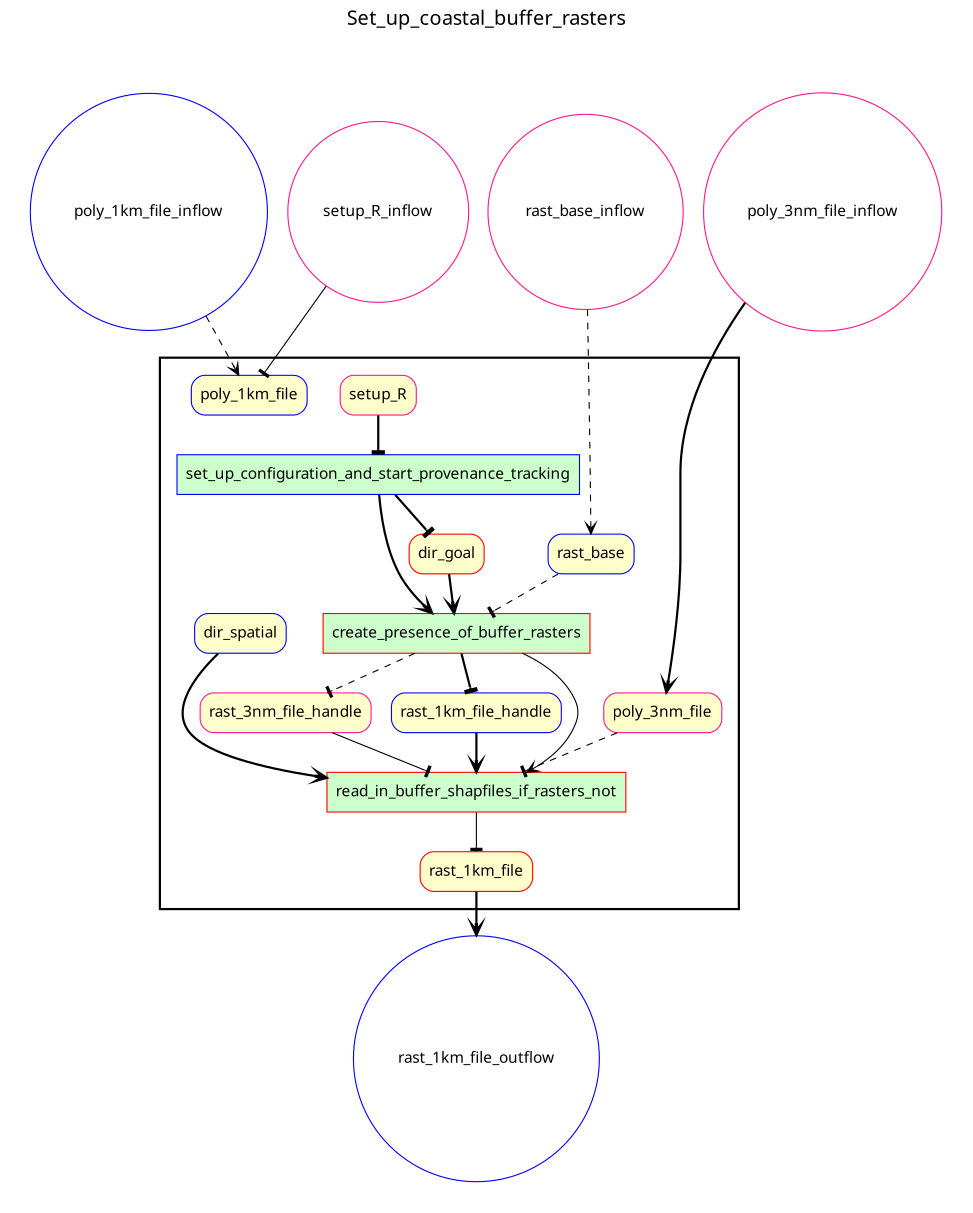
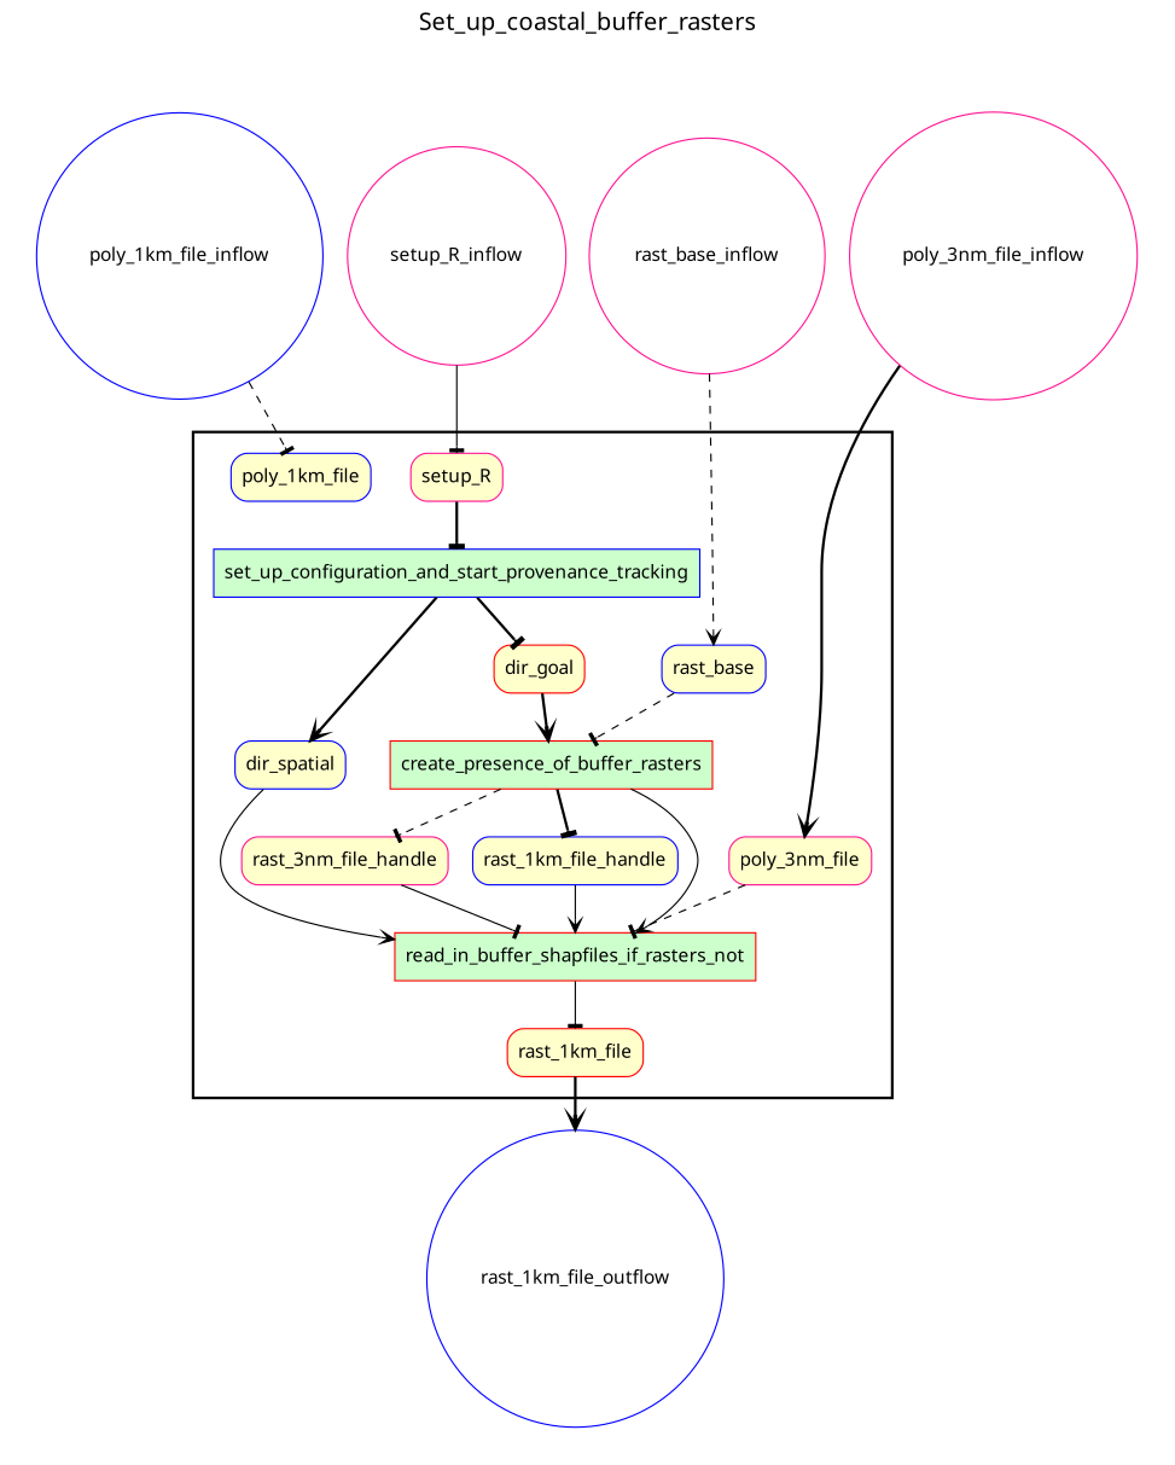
  digraph {
    fontname="Noto Sans"
    fontsize=18
    label=Set_up_coastal_buffer_rasters
    labelloc=t
    rankdir=TB
    node [color=blue fillcolor="#FFFFCC" fontname="Noto Sans" peripheries=1 shape=box style="rounded,filled"]
    edge [arrowhead=tee fontname="Noto Sans" style=bold]
    create_presence_of_buffer_rasters [color=red fillcolor="#CCFFCC" style=filled]
    set_up_configuration_and_start_provenance_tracking [fillcolor="#CCFFCC" style=filled]
    read_in_buffer_shapfiles_if_rasters_not [color=red fillcolor="#CCFFCC" style=filled]
    setup_R [color=deeppink]
    dir_spatial
    dir_goal [color=red]
    rast_base
    rast_3nm_file_handle [color=deeppink]
    rast_1km_file_handle
    poly_3nm_file [color=deeppink]
    poly_1km_file
    rast_1km_file [color=red]
    setup_R_inflow [color=deeppink fillcolor="#FFFFFF" shape=circle width=0.2 style=""]
    rast_base_inflow [color=deeppink fillcolor="#FFFFFF" shape=circle width=0.2 style=""]
    poly_3nm_file_inflow [color=deeppink fillcolor="#FFFFFF" shape=circle width=0.2 style=""]
    poly_1km_file_inflow [fillcolor="#FFFFFF" shape=circle width=0.2 style=""]
    rast_1km_file_outflow [fillcolor="#FFFFFF" shape=circle width=0.2 style=""]
    subgraph cluster_1 {
      color=black
      label=""
      penwidth=2
      subgraph cluster_2 {
        color=white
        label=""
        penwidth=2
        create_presence_of_buffer_rasters
        set_up_configuration_and_start_provenance_tracking
        read_in_buffer_shapfiles_if_rasters_not
        setup_R
        dir_spatial
        dir_goal
        rast_base
        rast_3nm_file_handle
        rast_1km_file_handle
        poly_3nm_file
        poly_1km_file
        rast_1km_file
      }
    }
    subgraph cluster_3 {
      color=white
      label=""
      penwidth=2
      subgraph cluster_4 {
        color=white
        label=""
        penwidth=2
        rast_1km_file_outflow
      }
    }
    subgraph cluster_5 {
      color=white
      label=""
      penwidth=2
      subgraph cluster_6 {
        color=white
        label=""
        penwidth=2
        setup_R_inflow
        rast_base_inflow
        poly_3nm_file_inflow
        poly_1km_file_inflow
      }
    }
    create_presence_of_buffer_rasters -> read_in_buffer_shapfiles_if_rasters_not [arrowhead=vee style=solid]
    create_presence_of_buffer_rasters -> rast_3nm_file_handle [style=dashed]
    create_presence_of_buffer_rasters -> rast_1km_file_handle
-   set_up_configuration_and_start_provenance_tracking -> create_presence_of_buffer_rasters [arrowhead=vee]
+   set_up_configuration_and_start_provenance_tracking -> dir_spatial [arrowhead=vee]
    set_up_configuration_and_start_provenance_tracking -> dir_goal
    read_in_buffer_shapfiles_if_rasters_not -> rast_1km_file [style=solid]
    setup_R -> set_up_configuration_and_start_provenance_tracking
-   dir_spatial -> read_in_buffer_shapfiles_if_rasters_not [arrowhead=vee]
+   dir_spatial -> read_in_buffer_shapfiles_if_rasters_not [arrowhead=vee style=solid]
    dir_goal -> create_presence_of_buffer_rasters [arrowhead=vee]
    rast_base -> create_presence_of_buffer_rasters [style=dashed]
    rast_3nm_file_handle -> read_in_buffer_shapfiles_if_rasters_not [style=solid]
-   rast_1km_file_handle -> read_in_buffer_shapfiles_if_rasters_not [arrowhead=vee]
+   rast_1km_file_handle -> read_in_buffer_shapfiles_if_rasters_not [arrowhead=vee style=solid]
    poly_3nm_file -> read_in_buffer_shapfiles_if_rasters_not [style=dashed]
    rast_1km_file -> rast_1km_file_outflow [arrowhead=vee]
-   setup_R_inflow -> poly_1km_file [style=solid]
+   setup_R_inflow -> setup_R [style=solid]
    rast_base_inflow -> rast_base [arrowhead=vee style=dashed]
    poly_3nm_file_inflow -> poly_3nm_file [arrowhead=vee]
-   poly_1km_file_inflow -> poly_1km_file [arrowhead=vee style=dashed]
+   poly_1km_file_inflow -> poly_1km_file [style=dashed]
  }
